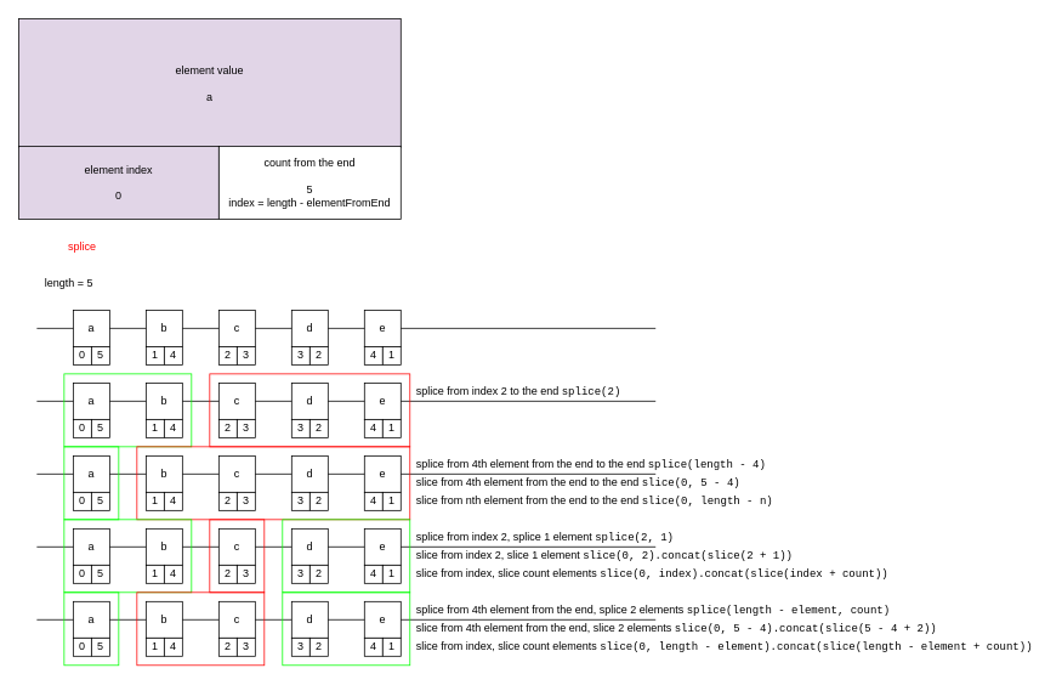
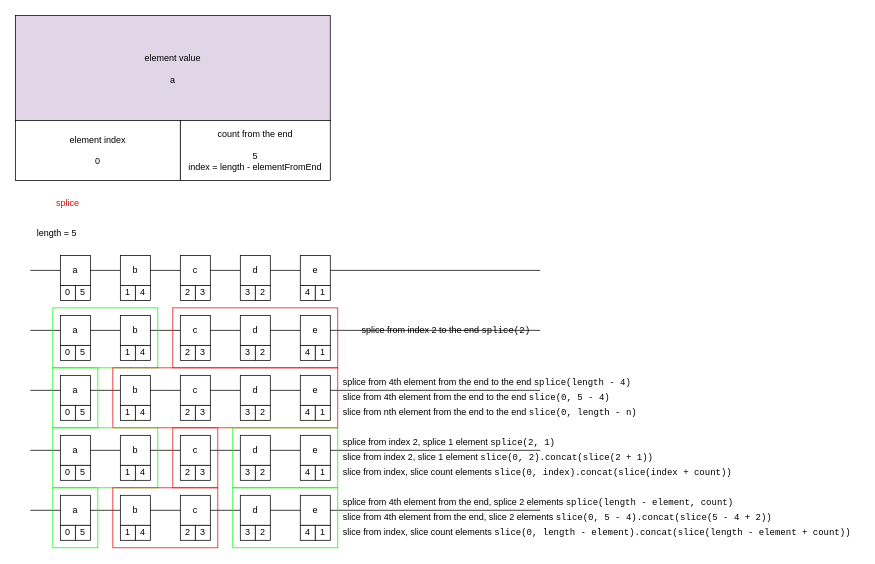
  <mxCell id="0" />
  <mxCell id="1" parent="0" />
  <mxCell id="2" value="" style="endArrow=none;html=1;" edge="1" parent="1"><mxGeometry width="50" height="50" relative="1" as="geometry"><mxPoint x="40" y="360" as="sourcePoint" /><mxPoint x="720" y="360" as="targetPoint" /></mxGeometry></mxCell>
  <mxCell id="3" value="a" style="rounded=0;whiteSpace=wrap;html=1;" vertex="1" parent="1"><mxGeometry x="80" y="340" width="40" height="40" as="geometry" /></mxCell>
  <mxCell id="4" value="b" style="rounded=0;whiteSpace=wrap;html=1;" vertex="1" parent="1"><mxGeometry x="160" y="340" width="40" height="40" as="geometry" /></mxCell>
  <mxCell id="5" value="c" style="rounded=0;whiteSpace=wrap;html=1;" vertex="1" parent="1"><mxGeometry x="240" y="340" width="40" height="40" as="geometry" /></mxCell>
  <mxCell id="6" value="d" style="rounded=0;whiteSpace=wrap;html=1;" vertex="1" parent="1"><mxGeometry x="320" y="340" width="40" height="40" as="geometry" /></mxCell>
  <mxCell id="7" value="e" style="rounded=0;whiteSpace=wrap;html=1;" vertex="1" parent="1"><mxGeometry x="400" y="340" width="40" height="40" as="geometry" /></mxCell>
  <mxCell id="8" value="" style="endArrow=none;html=1;" edge="1" parent="1"><mxGeometry width="50" height="50" relative="1" as="geometry"><mxPoint x="40" y="440" as="sourcePoint" /><mxPoint x="720" y="440" as="targetPoint" /></mxGeometry></mxCell>
  <mxCell id="9" value="a" style="rounded=0;whiteSpace=wrap;html=1;" vertex="1" parent="1"><mxGeometry x="80" y="420" width="40" height="40" as="geometry" /></mxCell>
  <mxCell id="10" value="b" style="rounded=0;whiteSpace=wrap;html=1;" vertex="1" parent="1"><mxGeometry x="160" y="420" width="40" height="40" as="geometry" /></mxCell>
  <mxCell id="11" value="c" style="rounded=0;whiteSpace=wrap;html=1;" vertex="1" parent="1"><mxGeometry x="240" y="420" width="40" height="40" as="geometry" /></mxCell>
  <mxCell id="12" value="d" style="rounded=0;whiteSpace=wrap;html=1;" vertex="1" parent="1"><mxGeometry x="320" y="420" width="40" height="40" as="geometry" /></mxCell>
  <mxCell id="13" value="e" style="rounded=0;whiteSpace=wrap;html=1;" vertex="1" parent="1"><mxGeometry x="400" y="420" width="40" height="40" as="geometry" /></mxCell>
- <mxCell id="14" value="splice from index 2 to the end &lt;font face=&quot;Courier New&quot;&gt;splice(2)&lt;/font&gt;" style="text;html=1;align=left;verticalAlign=middle;resizable=0;points=[];autosize=1;" vertex="1" parent="1"><mxGeometry x="455" y="420" width="240" height="20" as="geometry" /></mxCell>
+ <mxCell id="14" value="splice from index 2 to the end &lt;font face=&quot;Courier New&quot;&gt;splice(2)&lt;/font&gt;" style="text;html=1;align=left;verticalAlign=middle;resizable=0;points=[];autosize=1;" vertex="1" parent="1"><mxGeometry x="480" y="430" width="240" height="20" as="geometry" /></mxCell>
  <mxCell id="15" value="0" style="rounded=0;whiteSpace=wrap;html=1;" vertex="1" parent="1"><mxGeometry x="80" y="380" width="20" height="20" as="geometry" /></mxCell>
  <mxCell id="16" value="5" style="rounded=0;whiteSpace=wrap;html=1;" vertex="1" parent="1"><mxGeometry x="100" y="380" width="20" height="20" as="geometry" /></mxCell>
  <mxCell id="17" value="1" style="rounded=0;whiteSpace=wrap;html=1;" vertex="1" parent="1"><mxGeometry x="160" y="380" width="20" height="20" as="geometry" /></mxCell>
  <mxCell id="18" value="4" style="rounded=0;whiteSpace=wrap;html=1;" vertex="1" parent="1"><mxGeometry x="180" y="380" width="20" height="20" as="geometry" /></mxCell>
  <mxCell id="19" value="2" style="rounded=0;whiteSpace=wrap;html=1;" vertex="1" parent="1"><mxGeometry x="240" y="380" width="20" height="20" as="geometry" /></mxCell>
  <mxCell id="20" value="3" style="rounded=0;whiteSpace=wrap;html=1;" vertex="1" parent="1"><mxGeometry x="260" y="380" width="20" height="20" as="geometry" /></mxCell>
  <mxCell id="21" value="3" style="rounded=0;whiteSpace=wrap;html=1;" vertex="1" parent="1"><mxGeometry x="320" y="380" width="20" height="20" as="geometry" /></mxCell>
  <mxCell id="22" value="2" style="rounded=0;whiteSpace=wrap;html=1;" vertex="1" parent="1"><mxGeometry x="340" y="380" width="20" height="20" as="geometry" /></mxCell>
  <mxCell id="23" value="4" style="rounded=0;whiteSpace=wrap;html=1;" vertex="1" parent="1"><mxGeometry x="400" y="380" width="20" height="20" as="geometry" /></mxCell>
  <mxCell id="24" value="1" style="rounded=0;whiteSpace=wrap;html=1;" vertex="1" parent="1"><mxGeometry x="420" y="380" width="20" height="20" as="geometry" /></mxCell>
  <mxCell id="25" value="0" style="rounded=0;whiteSpace=wrap;html=1;" vertex="1" parent="1"><mxGeometry x="80" y="460" width="20" height="20" as="geometry" /></mxCell>
  <mxCell id="26" value="5" style="rounded=0;whiteSpace=wrap;html=1;" vertex="1" parent="1"><mxGeometry x="100" y="460" width="20" height="20" as="geometry" /></mxCell>
  <mxCell id="27" value="1" style="rounded=0;whiteSpace=wrap;html=1;" vertex="1" parent="1"><mxGeometry x="160" y="460" width="20" height="20" as="geometry" /></mxCell>
  <mxCell id="28" value="4" style="rounded=0;whiteSpace=wrap;html=1;" vertex="1" parent="1"><mxGeometry x="180" y="460" width="20" height="20" as="geometry" /></mxCell>
  <mxCell id="29" value="2" style="rounded=0;whiteSpace=wrap;html=1;" vertex="1" parent="1"><mxGeometry x="240" y="460" width="20" height="20" as="geometry" /></mxCell>
  <mxCell id="30" value="3" style="rounded=0;whiteSpace=wrap;html=1;" vertex="1" parent="1"><mxGeometry x="260" y="460" width="20" height="20" as="geometry" /></mxCell>
  <mxCell id="31" value="3" style="rounded=0;whiteSpace=wrap;html=1;" vertex="1" parent="1"><mxGeometry x="320" y="460" width="20" height="20" as="geometry" /></mxCell>
  <mxCell id="32" value="2" style="rounded=0;whiteSpace=wrap;html=1;" vertex="1" parent="1"><mxGeometry x="340" y="460" width="20" height="20" as="geometry" /></mxCell>
  <mxCell id="33" value="4" style="rounded=0;whiteSpace=wrap;html=1;" vertex="1" parent="1"><mxGeometry x="400" y="460" width="20" height="20" as="geometry" /></mxCell>
  <mxCell id="34" value="1" style="rounded=0;whiteSpace=wrap;html=1;" vertex="1" parent="1"><mxGeometry x="420" y="460" width="20" height="20" as="geometry" /></mxCell>
  <mxCell id="35" value="" style="endArrow=none;html=1;" edge="1" parent="1"><mxGeometry width="50" height="50" relative="1" as="geometry"><mxPoint x="40" y="520" as="sourcePoint" /><mxPoint x="720" y="520" as="targetPoint" /></mxGeometry></mxCell>
  <mxCell id="36" value="a" style="rounded=0;whiteSpace=wrap;html=1;" vertex="1" parent="1"><mxGeometry x="80" y="500" width="40" height="40" as="geometry" /></mxCell>
  <mxCell id="37" value="b" style="rounded=0;whiteSpace=wrap;html=1;" vertex="1" parent="1"><mxGeometry x="160" y="500" width="40" height="40" as="geometry" /></mxCell>
  <mxCell id="38" value="c" style="rounded=0;whiteSpace=wrap;html=1;" vertex="1" parent="1"><mxGeometry x="240" y="500" width="40" height="40" as="geometry" /></mxCell>
  <mxCell id="39" value="d" style="rounded=0;whiteSpace=wrap;html=1;" vertex="1" parent="1"><mxGeometry x="320" y="500" width="40" height="40" as="geometry" /></mxCell>
  <mxCell id="40" value="e" style="rounded=0;whiteSpace=wrap;html=1;" vertex="1" parent="1"><mxGeometry x="400" y="500" width="40" height="40" as="geometry" /></mxCell>
  <mxCell id="41" value="splice from 4th element from the end to the end &lt;font face=&quot;Courier New&quot;&gt;splice(length - 4)&lt;/font&gt;" style="text;html=1;align=left;verticalAlign=middle;resizable=0;points=[];autosize=1;" vertex="1" parent="1"><mxGeometry x="455" y="500" width="400" height="20" as="geometry" /></mxCell>
  <mxCell id="42" value="" style="endArrow=none;html=1;" edge="1" parent="1"><mxGeometry width="50" height="50" relative="1" as="geometry"><mxPoint x="40" y="600" as="sourcePoint" /><mxPoint x="720" y="600" as="targetPoint" /></mxGeometry></mxCell>
  <mxCell id="43" value="a" style="rounded=0;whiteSpace=wrap;html=1;" vertex="1" parent="1"><mxGeometry x="80" y="580" width="40" height="40" as="geometry" /></mxCell>
  <mxCell id="44" value="b" style="rounded=0;whiteSpace=wrap;html=1;" vertex="1" parent="1"><mxGeometry x="160" y="580" width="40" height="40" as="geometry" /></mxCell>
  <mxCell id="45" value="c" style="rounded=0;whiteSpace=wrap;html=1;" vertex="1" parent="1"><mxGeometry x="240" y="580" width="40" height="40" as="geometry" /></mxCell>
  <mxCell id="46" value="d" style="rounded=0;whiteSpace=wrap;html=1;" vertex="1" parent="1"><mxGeometry x="320" y="580" width="40" height="40" as="geometry" /></mxCell>
  <mxCell id="47" value="e" style="rounded=0;whiteSpace=wrap;html=1;" vertex="1" parent="1"><mxGeometry x="400" y="580" width="40" height="40" as="geometry" /></mxCell>
  <mxCell id="48" value="splice from index 2, splice 1 element &lt;font face=&quot;Courier New&quot;&gt;splice(2, 1)&lt;/font&gt;" style="text;html=1;align=left;verticalAlign=middle;resizable=0;points=[];autosize=1;" vertex="1" parent="1"><mxGeometry x="455" y="580" width="300" height="20" as="geometry" /></mxCell>
  <mxCell id="49" value="0" style="rounded=0;whiteSpace=wrap;html=1;" vertex="1" parent="1"><mxGeometry x="80" y="540" width="20" height="20" as="geometry" /></mxCell>
  <mxCell id="50" value="5" style="rounded=0;whiteSpace=wrap;html=1;" vertex="1" parent="1"><mxGeometry x="100" y="540" width="20" height="20" as="geometry" /></mxCell>
  <mxCell id="51" value="1" style="rounded=0;whiteSpace=wrap;html=1;" vertex="1" parent="1"><mxGeometry x="160" y="540" width="20" height="20" as="geometry" /></mxCell>
  <mxCell id="52" value="4" style="rounded=0;whiteSpace=wrap;html=1;" vertex="1" parent="1"><mxGeometry x="180" y="540" width="20" height="20" as="geometry" /></mxCell>
  <mxCell id="53" value="2" style="rounded=0;whiteSpace=wrap;html=1;" vertex="1" parent="1"><mxGeometry x="240" y="540" width="20" height="20" as="geometry" /></mxCell>
  <mxCell id="54" value="3" style="rounded=0;whiteSpace=wrap;html=1;" vertex="1" parent="1"><mxGeometry x="260" y="540" width="20" height="20" as="geometry" /></mxCell>
  <mxCell id="55" value="3" style="rounded=0;whiteSpace=wrap;html=1;" vertex="1" parent="1"><mxGeometry x="320" y="540" width="20" height="20" as="geometry" /></mxCell>
  <mxCell id="56" value="2" style="rounded=0;whiteSpace=wrap;html=1;" vertex="1" parent="1"><mxGeometry x="340" y="540" width="20" height="20" as="geometry" /></mxCell>
  <mxCell id="57" value="4" style="rounded=0;whiteSpace=wrap;html=1;" vertex="1" parent="1"><mxGeometry x="400" y="540" width="20" height="20" as="geometry" /></mxCell>
  <mxCell id="58" value="1" style="rounded=0;whiteSpace=wrap;html=1;" vertex="1" parent="1"><mxGeometry x="420" y="540" width="20" height="20" as="geometry" /></mxCell>
  <mxCell id="59" value="0" style="rounded=0;whiteSpace=wrap;html=1;" vertex="1" parent="1"><mxGeometry x="80" y="620" width="20" height="20" as="geometry" /></mxCell>
  <mxCell id="60" value="5" style="rounded=0;whiteSpace=wrap;html=1;" vertex="1" parent="1"><mxGeometry x="100" y="620" width="20" height="20" as="geometry" /></mxCell>
  <mxCell id="61" value="1" style="rounded=0;whiteSpace=wrap;html=1;" vertex="1" parent="1"><mxGeometry x="160" y="620" width="20" height="20" as="geometry" /></mxCell>
  <mxCell id="62" value="4" style="rounded=0;whiteSpace=wrap;html=1;" vertex="1" parent="1"><mxGeometry x="180" y="620" width="20" height="20" as="geometry" /></mxCell>
  <mxCell id="63" value="2" style="rounded=0;whiteSpace=wrap;html=1;" vertex="1" parent="1"><mxGeometry x="240" y="620" width="20" height="20" as="geometry" /></mxCell>
  <mxCell id="64" value="3" style="rounded=0;whiteSpace=wrap;html=1;" vertex="1" parent="1"><mxGeometry x="260" y="620" width="20" height="20" as="geometry" /></mxCell>
  <mxCell id="65" value="3" style="rounded=0;whiteSpace=wrap;html=1;" vertex="1" parent="1"><mxGeometry x="320" y="620" width="20" height="20" as="geometry" /></mxCell>
  <mxCell id="66" value="2" style="rounded=0;whiteSpace=wrap;html=1;" vertex="1" parent="1"><mxGeometry x="340" y="620" width="20" height="20" as="geometry" /></mxCell>
  <mxCell id="67" value="4" style="rounded=0;whiteSpace=wrap;html=1;" vertex="1" parent="1"><mxGeometry x="400" y="620" width="20" height="20" as="geometry" /></mxCell>
  <mxCell id="68" value="1" style="rounded=0;whiteSpace=wrap;html=1;" vertex="1" parent="1"><mxGeometry x="420" y="620" width="20" height="20" as="geometry" /></mxCell>
  <mxCell id="69" value="element value&lt;br&gt;&lt;br&gt;a" style="rounded=0;whiteSpace=wrap;html=1;fillColor=#e1d5e7;" vertex="1" parent="1"><mxGeometry x="20" y="20" width="420" height="141" as="geometry" /></mxCell>
- <mxCell id="70" value="element index&lt;br&gt;&lt;br&gt;0" style="rounded=0;whiteSpace=wrap;html=1;fillColor=#e1d5e7;" vertex="1" parent="1"><mxGeometry x="20" y="160" width="220" height="80" as="geometry" /></mxCell>
+ <mxCell id="70" value="element index&lt;br&gt;&lt;br&gt;0" style="rounded=0;whiteSpace=wrap;html=1;" vertex="1" parent="1"><mxGeometry x="20" y="160" width="220" height="80" as="geometry" /></mxCell>
  <mxCell id="71" value="count from the end&lt;br&gt;&lt;br&gt;5&lt;br&gt;index = length - elementFromEnd" style="rounded=0;whiteSpace=wrap;html=1;" vertex="1" parent="1"><mxGeometry x="240" y="160" width="200" height="80" as="geometry" /></mxCell>
  <mxCell id="72" value="length = 5" style="text;html=1;align=center;verticalAlign=middle;resizable=0;points=[];autosize=1;" vertex="1" parent="1"><mxGeometry x="40" y="300" width="70" height="20" as="geometry" /></mxCell>
  <mxCell id="73" value="slice from 4th element from the end to the end &lt;font face=&quot;Courier New&quot;&gt;slice(0, 5 - 4)&lt;/font&gt;" style="text;html=1;align=left;verticalAlign=middle;resizable=0;points=[];autosize=1;" vertex="1" parent="1"><mxGeometry x="455" y="520" width="370" height="20" as="geometry" /></mxCell>
  <mxCell id="74" value="slice from index 2, slice 1 element&amp;nbsp;&lt;span style=&quot;font-family: &amp;#34;courier new&amp;#34;&quot;&gt;slice(0, 2).concat(&lt;/span&gt;&lt;span style=&quot;font-family: &amp;#34;courier new&amp;#34;&quot;&gt;slice(2 + 1))&lt;/span&gt;" style="text;html=1;align=left;verticalAlign=middle;resizable=0;points=[];autosize=1;" vertex="1" parent="1"><mxGeometry x="455" y="600" width="430" height="20" as="geometry" /></mxCell>
  <mxCell id="75" value="slice from index, slice count elements&amp;nbsp;&lt;span style=&quot;font-family: &amp;#34;courier new&amp;#34;&quot;&gt;slice(0, index).concat(&lt;/span&gt;&lt;span style=&quot;font-family: &amp;#34;courier new&amp;#34;&quot;&gt;slice(index + count))&lt;/span&gt;" style="text;html=1;align=left;verticalAlign=middle;resizable=0;points=[];autosize=1;" vertex="1" parent="1"><mxGeometry x="455" y="620" width="530" height="20" as="geometry" /></mxCell>
  <mxCell id="76" value="slice from nth element from the end to the end &lt;font face=&quot;Courier New&quot;&gt;slice(0, length - n)&lt;/font&gt;" style="text;html=1;align=left;verticalAlign=middle;resizable=0;points=[];autosize=1;" vertex="1" parent="1"><mxGeometry x="455" y="540" width="410" height="20" as="geometry" /></mxCell>
  <mxCell id="77" value="" style="endArrow=none;html=1;" edge="1" parent="1"><mxGeometry width="50" height="50" relative="1" as="geometry"><mxPoint x="40" y="680" as="sourcePoint" /><mxPoint x="720" y="680" as="targetPoint" /></mxGeometry></mxCell>
  <mxCell id="78" value="a" style="rounded=0;whiteSpace=wrap;html=1;" vertex="1" parent="1"><mxGeometry x="80" y="660" width="40" height="40" as="geometry" /></mxCell>
  <mxCell id="79" value="b" style="rounded=0;whiteSpace=wrap;html=1;" vertex="1" parent="1"><mxGeometry x="160" y="660" width="40" height="40" as="geometry" /></mxCell>
  <mxCell id="80" value="c" style="rounded=0;whiteSpace=wrap;html=1;" vertex="1" parent="1"><mxGeometry x="240" y="660" width="40" height="40" as="geometry" /></mxCell>
  <mxCell id="81" value="d" style="rounded=0;whiteSpace=wrap;html=1;" vertex="1" parent="1"><mxGeometry x="320" y="660" width="40" height="40" as="geometry" /></mxCell>
  <mxCell id="82" value="e" style="rounded=0;whiteSpace=wrap;html=1;" vertex="1" parent="1"><mxGeometry x="400" y="660" width="40" height="40" as="geometry" /></mxCell>
  <mxCell id="83" value="splice from 4th element from the end, splice 2 elements&amp;nbsp;&lt;font face=&quot;Courier New&quot;&gt;splice(length - element, count)&lt;/font&gt;" style="text;html=1;align=left;verticalAlign=middle;resizable=0;points=[];autosize=1;" vertex="1" parent="1"><mxGeometry x="455" y="660" width="540" height="20" as="geometry" /></mxCell>
  <mxCell id="84" value="0" style="rounded=0;whiteSpace=wrap;html=1;" vertex="1" parent="1"><mxGeometry x="80" y="700" width="20" height="20" as="geometry" /></mxCell>
  <mxCell id="85" value="5" style="rounded=0;whiteSpace=wrap;html=1;" vertex="1" parent="1"><mxGeometry x="100" y="700" width="20" height="20" as="geometry" /></mxCell>
  <mxCell id="86" value="1" style="rounded=0;whiteSpace=wrap;html=1;" vertex="1" parent="1"><mxGeometry x="160" y="700" width="20" height="20" as="geometry" /></mxCell>
  <mxCell id="87" value="4" style="rounded=0;whiteSpace=wrap;html=1;" vertex="1" parent="1"><mxGeometry x="180" y="700" width="20" height="20" as="geometry" /></mxCell>
  <mxCell id="88" value="2" style="rounded=0;whiteSpace=wrap;html=1;" vertex="1" parent="1"><mxGeometry x="240" y="700" width="20" height="20" as="geometry" /></mxCell>
  <mxCell id="89" value="3" style="rounded=0;whiteSpace=wrap;html=1;" vertex="1" parent="1"><mxGeometry x="260" y="700" width="20" height="20" as="geometry" /></mxCell>
  <mxCell id="90" value="3" style="rounded=0;whiteSpace=wrap;html=1;" vertex="1" parent="1"><mxGeometry x="320" y="700" width="20" height="20" as="geometry" /></mxCell>
  <mxCell id="91" value="2" style="rounded=0;whiteSpace=wrap;html=1;" vertex="1" parent="1"><mxGeometry x="340" y="700" width="20" height="20" as="geometry" /></mxCell>
  <mxCell id="92" value="4" style="rounded=0;whiteSpace=wrap;html=1;" vertex="1" parent="1"><mxGeometry x="400" y="700" width="20" height="20" as="geometry" /></mxCell>
  <mxCell id="93" value="1" style="rounded=0;whiteSpace=wrap;html=1;" vertex="1" parent="1"><mxGeometry x="420" y="700" width="20" height="20" as="geometry" /></mxCell>
  <mxCell id="94" value="slice from 4th element from the end, slice 2 elements&amp;nbsp;&lt;span style=&quot;font-family: &amp;#34;courier new&amp;#34;&quot;&gt;slice(0, 5 - 4).concat(&lt;/span&gt;&lt;span style=&quot;font-family: &amp;#34;courier new&amp;#34;&quot;&gt;slice(5 - 4 + 2))&lt;/span&gt;" style="text;html=1;align=left;verticalAlign=middle;resizable=0;points=[];autosize=1;" vertex="1" parent="1"><mxGeometry x="455" y="680" width="590" height="20" as="geometry" /></mxCell>
  <mxCell id="95" value="slice from index, slice count elements&amp;nbsp;&lt;span style=&quot;font-family: &amp;#34;courier new&amp;#34;&quot;&gt;slice(0, length - element).concat(&lt;/span&gt;&lt;span style=&quot;font-family: &amp;#34;courier new&amp;#34;&quot;&gt;slice(length - element + count))&lt;/span&gt;" style="text;html=1;align=left;verticalAlign=middle;resizable=0;points=[];autosize=1;" vertex="1" parent="1"><mxGeometry x="455" y="700" width="690" height="20" as="geometry" /></mxCell>
  <mxCell id="96" value="" style="rounded=0;whiteSpace=wrap;html=1;align=left;fillColor=none;strokeColor=#00FF00;" vertex="1" parent="1"><mxGeometry x="70" y="410" width="140" height="80" as="geometry" /></mxCell>
  <mxCell id="97" value="&lt;span style=&quot;color: rgba(0 , 0 , 0 , 0) ; font-family: monospace ; font-size: 0px&quot;&gt;%3CmxGraphModel%3E%3Croot%3E%3CmxCell%20id%3D%220%22%2F%3E%3CmxCell%20id%3D%221%22%20parent%3D%220%22%2F%3E%3CmxCell%20id%3D%222%22%20value%3D%22%22%20style%3D%22rounded%3D0%3BwhiteSpace%3Dwrap%3Bhtml%3D1%3Balign%3Dleft%3BfillColor%3Dnone%3BstrokeColor%3D%2300FF00%3B%22%20vertex%3D%221%22%20parent%3D%221%22%3E%3CmxGeometry%20x%3D%22110%22%20y%3D%22170%22%20width%3D%22140%22%20height%3D%2280%22%20as%3D%22geometry%22%2F%3E%3C%2FmxCell%3E%3C%2Froot%3E%3C%2FmxGraphModel%3E&lt;/span&gt;" style="rounded=0;whiteSpace=wrap;html=1;strokeColor=#FF0000;align=left;fillColor=none;" vertex="1" parent="1"><mxGeometry x="230" y="410" width="220" height="80" as="geometry" /></mxCell>
  <mxCell id="98" value="&lt;span style=&quot;color: rgb(255 , 0 , 0)&quot;&gt;splice&lt;/span&gt;" style="text;html=1;strokeColor=none;fillColor=none;align=center;verticalAlign=middle;whiteSpace=wrap;rounded=0;" vertex="1" parent="1"><mxGeometry x="70" y="260" width="40" height="20" as="geometry" /></mxCell>
  <mxCell id="99" value="" style="rounded=0;whiteSpace=wrap;html=1;align=left;fillColor=none;strokeColor=#00FF00;" vertex="1" parent="1"><mxGeometry x="70" y="490" width="60" height="80" as="geometry" /></mxCell>
  <mxCell id="100" value="&lt;span style=&quot;color: rgba(0 , 0 , 0 , 0) ; font-family: monospace ; font-size: 0px&quot;&gt;%3CmxGraphModel%3E%3Croot%3E%3CmxCell%20id%3D%220%22%2F%3E%3CmxCell%20id%3D%221%22%20parent%3D%220%22%2F%3E%3CmxCell%20id%3D%222%22%20value%3D%22%22%20style%3D%22rounded%3D0%3BwhiteSpace%3Dwrap%3Bhtml%3D1%3Balign%3Dleft%3BfillColor%3Dnone%3BstrokeColor%3D%2300FF00%3B%22%20vertex%3D%221%22%20parent%3D%221%22%3E%3CmxGeometry%20x%3D%22110%22%20y%3D%22170%22%20width%3D%22140%22%20height%3D%2280%22%20as%3D%22geometry%22%2F%3E%3C%2FmxCell%3E%3C%2Froot%3E%3C%2FmxGraphModel%3E&lt;/span&gt;" style="rounded=0;whiteSpace=wrap;html=1;strokeColor=#FF0000;align=left;fillColor=none;" vertex="1" parent="1"><mxGeometry x="150" y="490" width="300" height="80" as="geometry" /></mxCell>
  <mxCell id="101" value="&lt;span style=&quot;color: rgba(0 , 0 , 0 , 0) ; font-family: monospace ; font-size: 0px&quot;&gt;%3CmxGraphModel%3E%3Croot%3E%3CmxCell%20id%3D%220%22%2F%3E%3CmxCell%20id%3D%221%22%20parent%3D%220%22%2F%3E%3CmxCell%20id%3D%222%22%20value%3D%22%22%20style%3D%22rounded%3D0%3BwhiteSpace%3Dwrap%3Bhtml%3D1%3Balign%3Dleft%3BfillColor%3Dnone%3BstrokeColor%3D%2300FF00%3B%22%20vertex%3D%221%22%20parent%3D%221%22%3E%3CmxGeometry%20x%3D%22110%22%20y%3D%22170%22%20width%3D%22140%22%20height%3D%2280%22%20as%3D%22geometry%22%2F%3E%3C%2FmxCell%3E%3C%2Froot%3E%3C%2FmxGraphModel%3E&lt;/span&gt;" style="rounded=0;whiteSpace=wrap;html=1;strokeColor=#FF0000;align=left;fillColor=none;" vertex="1" parent="1"><mxGeometry x="230" y="570" width="60" height="80" as="geometry" /></mxCell>
  <mxCell id="102" value="" style="rounded=0;whiteSpace=wrap;html=1;align=left;fillColor=none;strokeColor=#00FF00;" vertex="1" parent="1"><mxGeometry x="70" y="570" width="140" height="80" as="geometry" /></mxCell>
  <mxCell id="103" value="" style="rounded=0;whiteSpace=wrap;html=1;align=left;fillColor=none;strokeColor=#00FF00;" vertex="1" parent="1"><mxGeometry x="310" y="570" width="140" height="80" as="geometry" /></mxCell>
  <mxCell id="104" value="&lt;span style=&quot;color: rgba(0 , 0 , 0 , 0) ; font-family: monospace ; font-size: 0px&quot;&gt;%3CmxGraphModel%3E%3Croot%3E%3CmxCell%20id%3D%220%22%2F%3E%3CmxCell%20id%3D%221%22%20parent%3D%220%22%2F%3E%3CmxCell%20id%3D%222%22%20value%3D%22%22%20style%3D%22rounded%3D0%3BwhiteSpace%3Dwrap%3Bhtml%3D1%3Balign%3Dleft%3BfillColor%3Dnone%3BstrokeColor%3D%2300FF00%3B%22%20vertex%3D%221%22%20parent%3D%221%22%3E%3CmxGeometry%20x%3D%22110%22%20y%3D%22170%22%20width%3D%22140%22%20height%3D%2280%22%20as%3D%22geometry%22%2F%3E%3C%2FmxCell%3E%3C%2Froot%3E%3C%2FmxGraphModel%3E&lt;/span&gt;" style="rounded=0;whiteSpace=wrap;html=1;strokeColor=#FF0000;align=left;fillColor=none;" vertex="1" parent="1"><mxGeometry x="150" y="650" width="140" height="80" as="geometry" /></mxCell>
  <mxCell id="105" value="" style="rounded=0;whiteSpace=wrap;html=1;align=left;strokeColor=#00FF00;fillColor=none;" vertex="1" parent="1"><mxGeometry x="70" y="650" width="60" height="80" as="geometry" /></mxCell>
  <mxCell id="106" value="" style="rounded=0;whiteSpace=wrap;html=1;align=left;fillColor=none;strokeColor=#00FF00;" vertex="1" parent="1"><mxGeometry x="310" y="650" width="140" height="80" as="geometry" /></mxCell>
